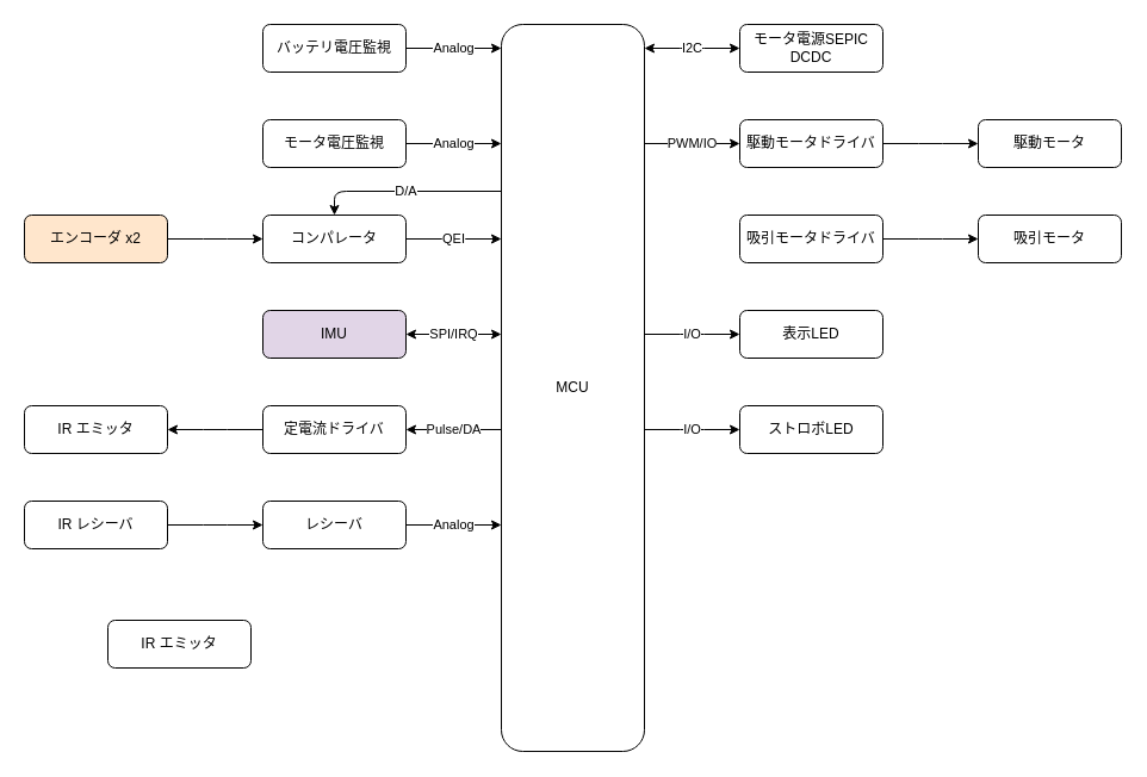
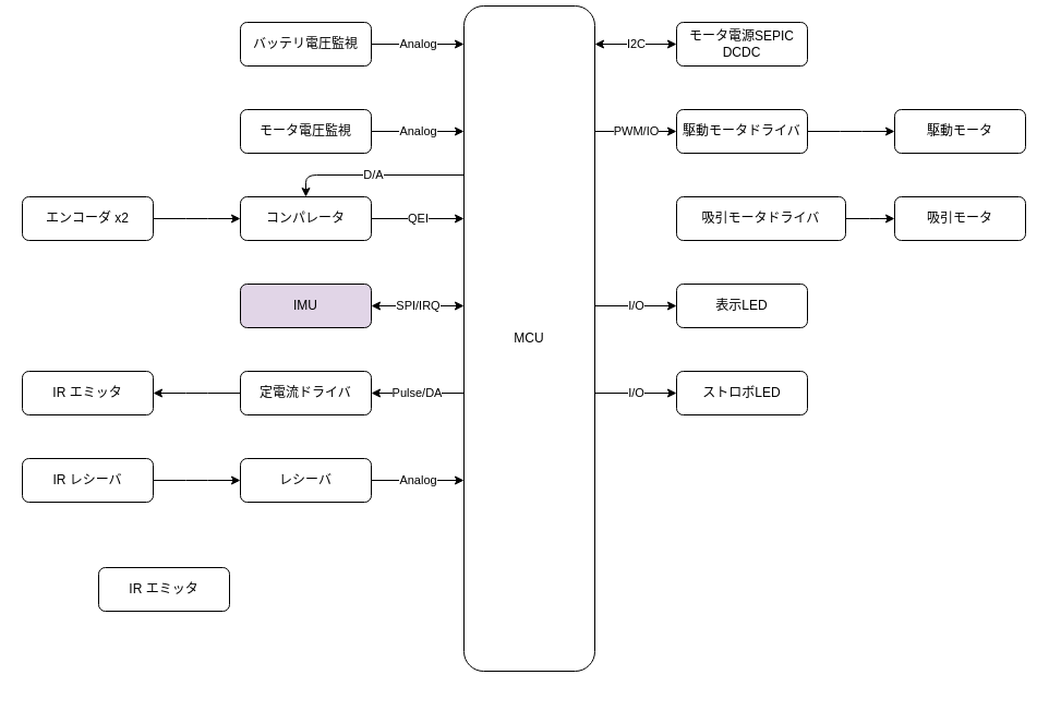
  <mxCell id="0" />
  <mxCell id="1" parent="0" />
  <mxCell id="2" value="PWM/IO" style="edgeStyle=elbowEdgeStyle;html=1;elbow=vertical;" parent="1" source="8" target="12" edge="1"><mxGeometry relative="1" as="geometry" /></mxCell>
  <mxCell id="3" value="I2C" style="edgeStyle=elbowEdgeStyle;elbow=vertical;html=1;startArrow=classic;startFill=1;" parent="1" source="8" target="17" edge="1"><mxGeometry relative="1" as="geometry" /></mxCell>
  <mxCell id="4" value="I/O" style="edgeStyle=elbowEdgeStyle;elbow=vertical;html=1;" parent="1" source="8" target="20" edge="1"><mxGeometry relative="1" as="geometry" /></mxCell>
  <mxCell id="5" value="I/O" style="edgeStyle=elbowEdgeStyle;elbow=vertical;html=1;" parent="1" source="8" target="24" edge="1"><mxGeometry relative="1" as="geometry" /></mxCell>
  <mxCell id="6" value="Pulse/DA" style="edgeStyle=elbowEdgeStyle;elbow=vertical;html=1;" parent="1" source="8" target="26" edge="1"><mxGeometry relative="1" as="geometry" /></mxCell>
  <mxCell id="7" value="D/A" style="edgeStyle=elbowEdgeStyle;elbow=vertical;html=1;entryX=0.5;entryY=0;entryDx=0;entryDy=0;startArrow=none;startFill=0;" parent="1" source="8" target="34" edge="1"><mxGeometry relative="1" as="geometry"><Array as="points"><mxPoint x="350" y="160" /></Array></mxGeometry></mxCell>
- <mxCell id="8" value="MCU" style="rounded=1;whiteSpace=wrap;html=1;" parent="1" vertex="1"><mxGeometry x="420" y="20" width="120" height="610" as="geometry" /></mxCell>
+ <mxCell id="8" value="MCU" style="rounded=1;whiteSpace=wrap;html=1;" parent="1" vertex="1"><mxGeometry x="425" y="5" width="120" height="610" as="geometry" /></mxCell>
  <mxCell id="9" value="SPI/IRQ" style="edgeStyle=elbowEdgeStyle;html=1;elbow=vertical;startArrow=classic;startFill=1;" parent="1" source="10" target="8" edge="1"><mxGeometry relative="1" as="geometry" /></mxCell>
  <mxCell id="10" value="IMU" style="rounded=1;whiteSpace=wrap;html=1;fillColor=#e1d5e7;" parent="1" vertex="1"><mxGeometry x="220" y="260" width="120" height="40" as="geometry" /></mxCell>
  <mxCell id="11" value="" style="edgeStyle=elbowEdgeStyle;elbow=vertical;html=1;" parent="1" source="12" target="27" edge="1"><mxGeometry relative="1" as="geometry" /></mxCell>
  <mxCell id="12" value="駆動モータドライバ" style="rounded=1;whiteSpace=wrap;html=1;" parent="1" vertex="1"><mxGeometry x="620" y="100" width="120" height="40" as="geometry" /></mxCell>
  <mxCell id="13" value="Analog" style="edgeStyle=elbowEdgeStyle;html=1;elbow=vertical;" parent="1" source="14" target="8" edge="1"><mxGeometry relative="1" as="geometry" /></mxCell>
  <mxCell id="14" value="バッテリ電圧監視" style="rounded=1;whiteSpace=wrap;html=1;" parent="1" vertex="1"><mxGeometry x="220" y="20" width="120" height="40" as="geometry" /></mxCell>
  <mxCell id="15" value="Analog" style="edgeStyle=elbowEdgeStyle;html=1;elbow=vertical;" parent="1" source="16" target="8" edge="1"><mxGeometry relative="1" as="geometry" /></mxCell>
  <mxCell id="16" value="モータ電圧監視" style="rounded=1;whiteSpace=wrap;html=1;" parent="1" vertex="1"><mxGeometry x="220" y="100" width="120" height="40" as="geometry" /></mxCell>
  <mxCell id="17" value="モータ電源SEPIC&lt;br&gt;DCDC" style="rounded=1;whiteSpace=wrap;html=1;" parent="1" vertex="1"><mxGeometry x="620" y="20" width="120" height="40" as="geometry" /></mxCell>
  <mxCell id="18" value="" style="edgeStyle=elbowEdgeStyle;elbow=vertical;html=1;" parent="1" source="19" target="28" edge="1"><mxGeometry relative="1" as="geometry" /></mxCell>
- <mxCell id="19" value="吸引モータドライバ" style="rounded=1;whiteSpace=wrap;html=1;" parent="1" vertex="1"><mxGeometry x="620" y="180" width="120" height="40" as="geometry" /></mxCell>
+ <mxCell id="19" value="吸引モータドライバ" style="rounded=1;whiteSpace=wrap;html=1;" parent="1" vertex="1"><mxGeometry x="620" y="180" width="155" height="40" as="geometry" /></mxCell>
  <mxCell id="20" value="表示LED" style="rounded=1;whiteSpace=wrap;html=1;" parent="1" vertex="1"><mxGeometry x="620" y="260" width="120" height="40" as="geometry" /></mxCell>
  <mxCell id="21" value="QEI" style="edgeStyle=elbowEdgeStyle;elbow=vertical;html=1;" parent="1" source="34" target="8" edge="1"><mxGeometry relative="1" as="geometry"><mxPoint x="280" y="200" as="sourcePoint" /></mxGeometry></mxCell>
  <mxCell id="22" value="" style="edgeStyle=elbowEdgeStyle;elbow=vertical;html=1;startArrow=none;startFill=0;" parent="1" source="23" target="34" edge="1"><mxGeometry relative="1" as="geometry" /></mxCell>
- <mxCell id="23" value="エンコーダ x2" style="rounded=1;whiteSpace=wrap;html=1;fillColor=#ffe6cc;" parent="1" vertex="1"><mxGeometry x="20" y="180" width="120" height="40" as="geometry" /></mxCell>
+ <mxCell id="23" value="エンコーダ x2" style="rounded=1;whiteSpace=wrap;html=1;" parent="1" vertex="1"><mxGeometry x="20" y="180" width="120" height="40" as="geometry" /></mxCell>
  <mxCell id="24" value="ストロボLED" style="rounded=1;whiteSpace=wrap;html=1;" parent="1" vertex="1"><mxGeometry x="620" y="340" width="120" height="40" as="geometry" /></mxCell>
  <mxCell id="25" value="" style="edgeStyle=elbowEdgeStyle;elbow=vertical;html=1;startArrow=none;startFill=0;" parent="1" source="26" target="31" edge="1"><mxGeometry relative="1" as="geometry" /></mxCell>
  <mxCell id="26" value="定電流ドライバ" style="rounded=1;whiteSpace=wrap;html=1;" parent="1" vertex="1"><mxGeometry x="220" y="340" width="120" height="40" as="geometry" /></mxCell>
  <mxCell id="27" value="駆動モータ" style="whiteSpace=wrap;html=1;rounded=1;" parent="1" vertex="1"><mxGeometry x="820" y="100" width="120" height="40" as="geometry" /></mxCell>
  <mxCell id="28" value="吸引モータ" style="rounded=1;whiteSpace=wrap;html=1;" parent="1" vertex="1"><mxGeometry x="820" y="180" width="120" height="40" as="geometry" /></mxCell>
  <mxCell id="29" value="Analog" style="edgeStyle=elbowEdgeStyle;elbow=vertical;html=1;startArrow=none;startFill=0;" parent="1" source="30" target="8" edge="1"><mxGeometry relative="1" as="geometry" /></mxCell>
  <mxCell id="30" value="レシーバ" style="rounded=1;whiteSpace=wrap;html=1;" parent="1" vertex="1"><mxGeometry x="220" y="420" width="120" height="40" as="geometry" /></mxCell>
  <mxCell id="31" value="IR エミッタ" style="rounded=1;whiteSpace=wrap;html=1;" parent="1" vertex="1"><mxGeometry x="20" y="340" width="120" height="40" as="geometry" /></mxCell>
  <mxCell id="32" style="edgeStyle=elbowEdgeStyle;elbow=vertical;html=1;startArrow=none;startFill=0;" parent="1" source="33" target="30" edge="1"><mxGeometry relative="1" as="geometry" /></mxCell>
  <mxCell id="33" value="IR レシーバ" style="rounded=1;whiteSpace=wrap;html=1;" parent="1" vertex="1"><mxGeometry x="20" y="420" width="120" height="40" as="geometry" /></mxCell>
  <mxCell id="34" value="コンパレータ" style="rounded=1;whiteSpace=wrap;html=1;" parent="1" vertex="1"><mxGeometry x="220" y="180" width="120" height="40" as="geometry" /></mxCell>
  <mxCell id="35" value="IR エミッタ" style="rounded=1;whiteSpace=wrap;html=1;" parent="1" vertex="1"><mxGeometry x="90" y="520" width="120" height="40" as="geometry" /></mxCell>
